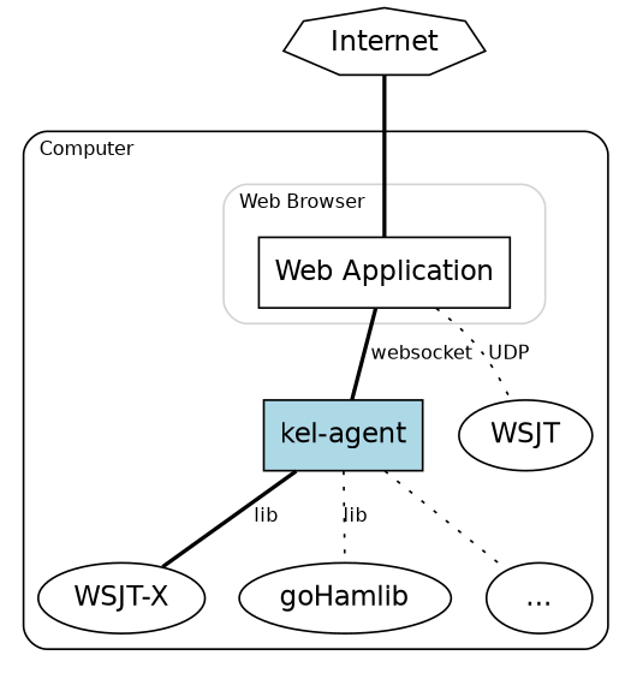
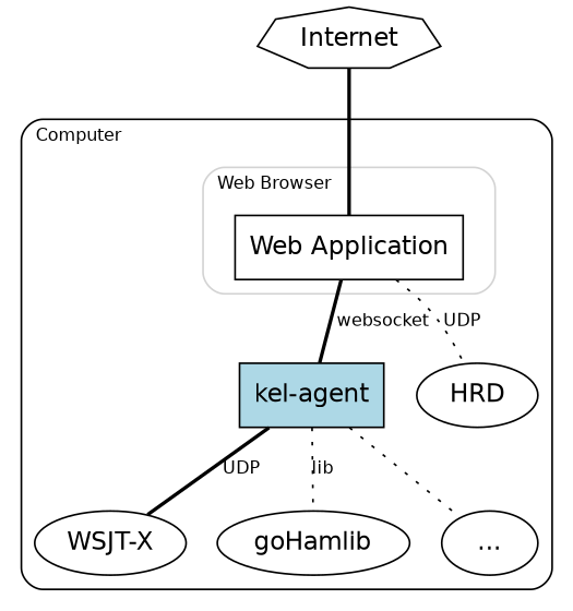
  digraph {
    fontname="DejaVu Sans"
    node [fontname="DejaVu Sans"]
    edge [dir=none fontname="DejaVu Sans" fontsize=10 style=bold]
    n1 [label="Web Application" shape=box]
    n2 [fillcolor=lightblue label="kel-agent" shape=box style=filled]
    n3 [label="WSJT-X"]
    n4 [label=goHamlib]
-   HRD [label=WSJT]
+   HRD
    n6 [label="..."]
    Internet [shape=septagon]
    subgraph cluster_1 {
      fontsize=10
      label=Computer
      labeljust=l
      style=rounded
      n2
      n3
      n4
      HRD
      n6
      subgraph cluster_2 {
        color=lightgrey
        fontsize=10
        label="Web Browser                            "
        labeljust=l
        style=rounded
        n1
      }
    }
    n1 -> n2 [label=" websocket"]
    n1 -> HRD [label=UDP style=dotted]
-   n2 -> n3 [label=lib]
+   n2 -> n3 [label=UDP]
    n2 -> n4 [label=lib style=dotted]
    n2 -> n6 [style=dotted]
    Internet -> n1
  }
